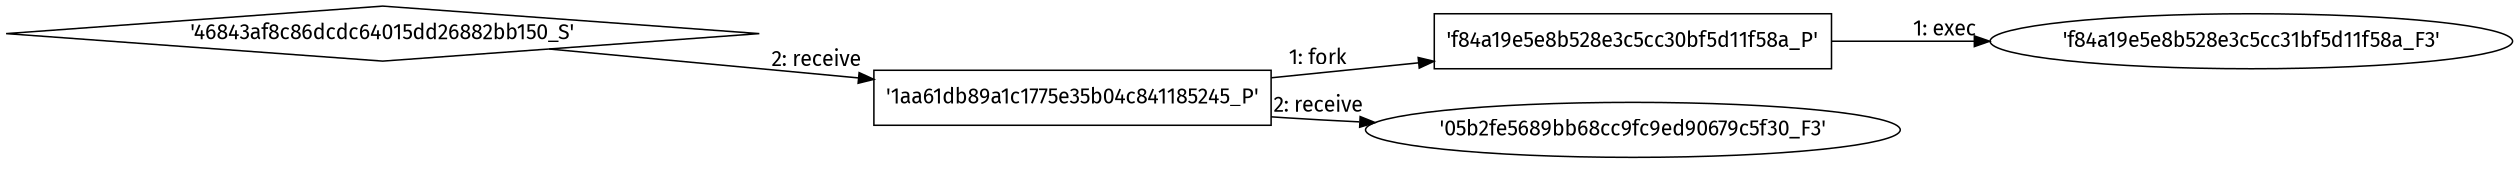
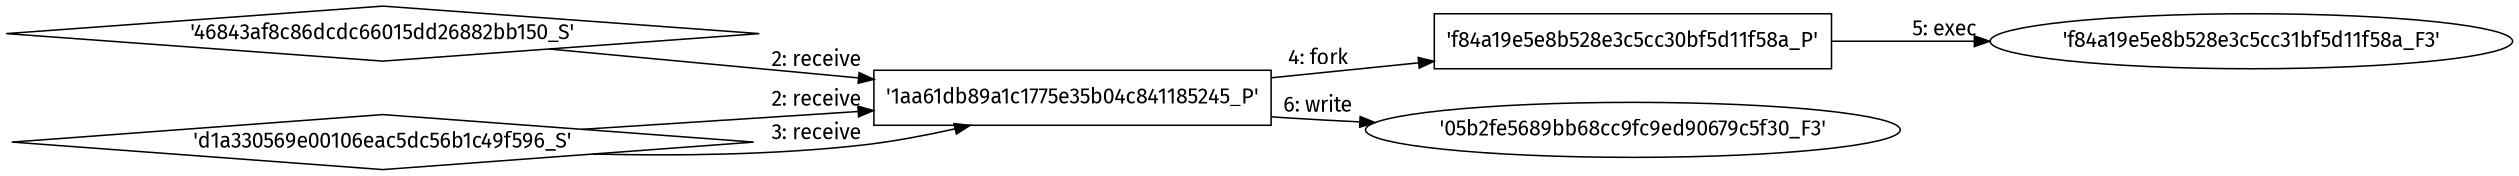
  digraph {
    engine=neato
    fixedsize=false
    fontname="Fira Sans"
    fontsize=10
    nodesep=0.3
    rankdir=LR
    ranksep=0
    splines=true
    node [fontname="Fira Sans" node_type=Process shape=box]
    edge [fontname="Fira Sans"]
    "'1aa61db89a1c1775e35b04c841185245_P'"
    "'f84a19e5e8b528e3c5cc30bf5d11f58a_P'"
    "'05b2fe5689bb68cc9fc9ed90679c5f30_F3'" [node_type=file shape=ellipse]
    n4 [label="'f84a19e5e8b528e3c5cc31bf5d11f58a_F3'" node_type=File shape=ellipse]
-   "'46843af8c86dcdc64015dd26882bb150_S'" [node_type=Socket shape=diamond]
-   "'1aa61db89a1c1775e35b04c841185245_P'" -> "'f84a19e5e8b528e3c5cc30bf5d11f58a_P'" [label="1: fork"]
-   "'1aa61db89a1c1775e35b04c841185245_P'" -> "'05b2fe5689bb68cc9fc9ed90679c5f30_F3'" [label="2: receive"]
-   "'f84a19e5e8b528e3c5cc30bf5d11f58a_P'" -> n4 [label="1: exec"]
+   "'46843af8c86dcdc64015dd26882bb150_S'" [node_type=Socket shape=diamond label="'46843af8c86dcdc66015dd26882bb150_S'"]
+   "'d1a330569e00106eac5dc56b1c49f596_S'" [node_type=Socket shape=diamond]
+   "'1aa61db89a1c1775e35b04c841185245_P'" -> "'f84a19e5e8b528e3c5cc30bf5d11f58a_P'" [label="4: fork"]
+   "'1aa61db89a1c1775e35b04c841185245_P'" -> "'05b2fe5689bb68cc9fc9ed90679c5f30_F3'" [label="6: write"]
+   "'f84a19e5e8b528e3c5cc30bf5d11f58a_P'" -> n4 [label="5: exec"]
    "'46843af8c86dcdc64015dd26882bb150_S'" -> "'1aa61db89a1c1775e35b04c841185245_P'" [label="2: receive"]
+   "'d1a330569e00106eac5dc56b1c49f596_S'" -> "'1aa61db89a1c1775e35b04c841185245_P'" [label="2: receive"]
+   "'d1a330569e00106eac5dc56b1c49f596_S'" -> "'1aa61db89a1c1775e35b04c841185245_P'" [label="3: receive"]
  }
